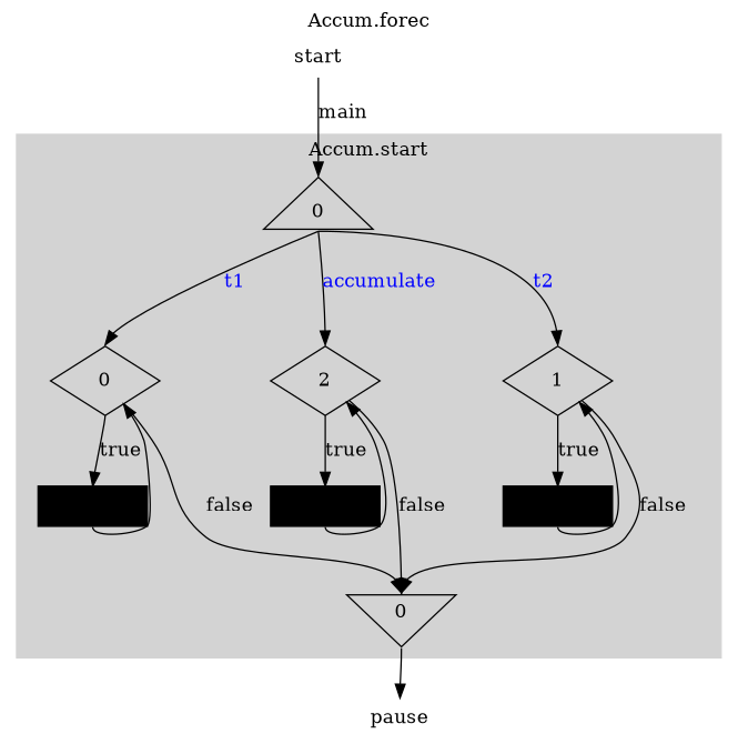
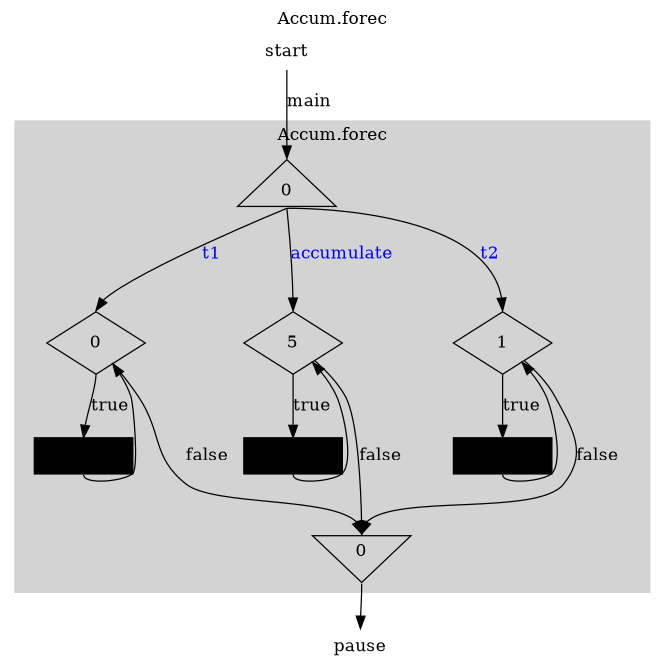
  digraph {
    label="Accum.forec"
    labeljust=c
    labelloc=t
    ordering=out
    node [fixedsize=true shape=diamond]
    n1 [height=0.7 label=0 shape=triangle width=1.1]
    n2 [height=0.7 label=0 width=1.1]
    n3 [height=0.7 label=1 width=1.1]
-   n4 [height=0.7 label=2 width=1.1]
+   n4 [height=0.7 label=5 width=1.1]
    n5 [height=0.7 label=0 shape=invtriangle width=1.1]
    pause0_0 [fillcolor=black height=0.4 shape=box style=filled width=1.1]
    pause1_3 [fillcolor=black height=0.4 shape=box style=filled width=1.1]
    pause2_6 [fillcolor=black height=0.4 shape=box style=filled width=1.1]
    start [height=0.4 shape=plaintext width=1.1]
    n10 [height=0.4 label=pause shape=plaintext width=1.1]
    subgraph sub_1 {
      n1
      n2
      n3
      n4
      n5
      pause0_0
      pause1_3
      pause2_6
    }
    subgraph sub_2 {
      n1
      n5
      start
      n10
    }
    subgraph cluster_3 {
      color=lightgrey
-     label="Accum.start"
      style=filled
      n1
      n5
      subgraph cluster_4 {
        color=lightgrey
        style=invis
        n2
        pause0_0
      }
      subgraph cluster_5 {
        color=lightgrey
        style=invis
        n3
        pause1_3
      }
      subgraph cluster_6 {
        color=lightgrey
        style=invis
        n4
        pause2_6
      }
    }
    n1 -> n2 [style=invis]
    n1 -> n2 [fontcolor=blue headport=n label=t1 sametail=0 tailport=s]
    n1 -> n3 [style=invis]
    n1 -> n3 [fontcolor=blue headport=n label=t2 sametail=0 tailport=s]
    n1 -> n4 [style=invis]
    n1 -> n4 [fontcolor=blue headport=n label=accumulate sametail=0 tailport=s]
    n2 -> n5 [headport=n label=false]
    n2 -> pause0_0 [headport=n label=true tailport=s weight=2]
    n3 -> n5 [headport=n label=false]
    n3 -> pause1_3 [headport=n label=true tailport=s weight=2]
    n4 -> n5 [headport=n label=false]
    n4 -> pause2_6 [headport=n label=true tailport=s weight=2]
    n5 -> n10 [style=invis]
    n5 -> n10 [headport=n tailport=s]
    pause0_0 -> n2 [constraint=false tailport=s]
    pause0_0 -> n5 [style=invis]
    pause1_3 -> n3 [constraint=false tailport=s]
    pause1_3 -> n5 [style=invis]
    pause2_6 -> n4 [constraint=false tailport=s]
    pause2_6 -> n5 [style=invis]
    start -> n1 [style=invis]
    start -> n1 [headport=n label=main tailport=s weight=2]
  }
